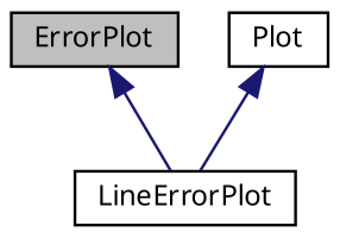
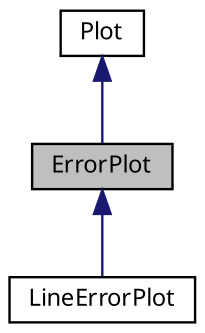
  digraph {
    fontname="Noto Sans"
    node [color=black fillcolor=white fontname="Noto Sans" fontsize=10 shape=record style=filled]
    edge [color=midnightblue dir=back fontname="Noto Sans" fontsize=10 labelfontname=Helvetica labelfontsize=10 style=solid]
    n1 [fillcolor=grey75 fontcolor=black height=0.2 label=ErrorPlot width=0.4]
    n2 [height=0.2 label=LineErrorPlot width=0.4]
    n3 [height=0.2 label=Plot width=0.4]
    n1 -> n2
-   n3 -> n2
+   n3 -> n1
  }
